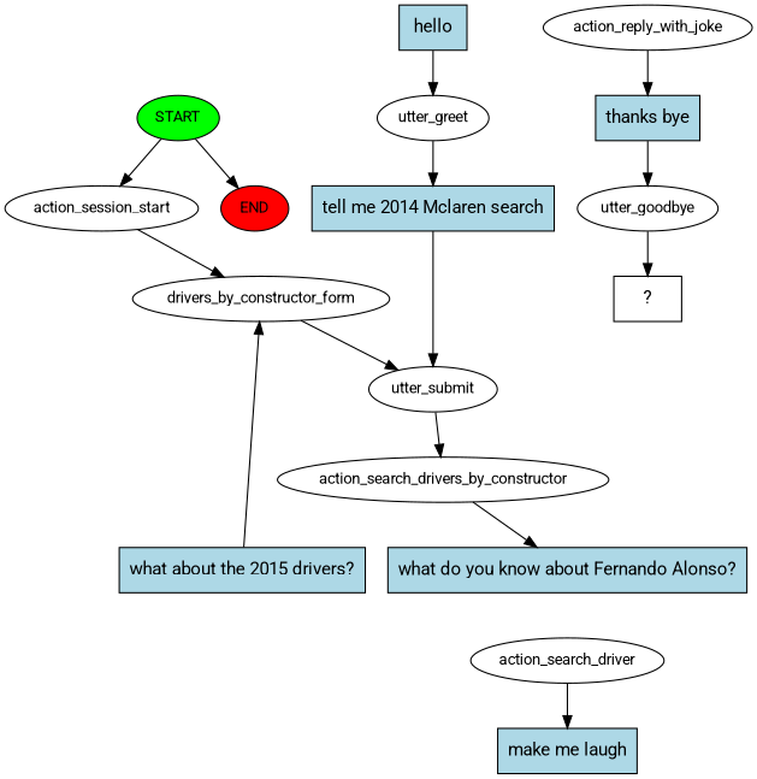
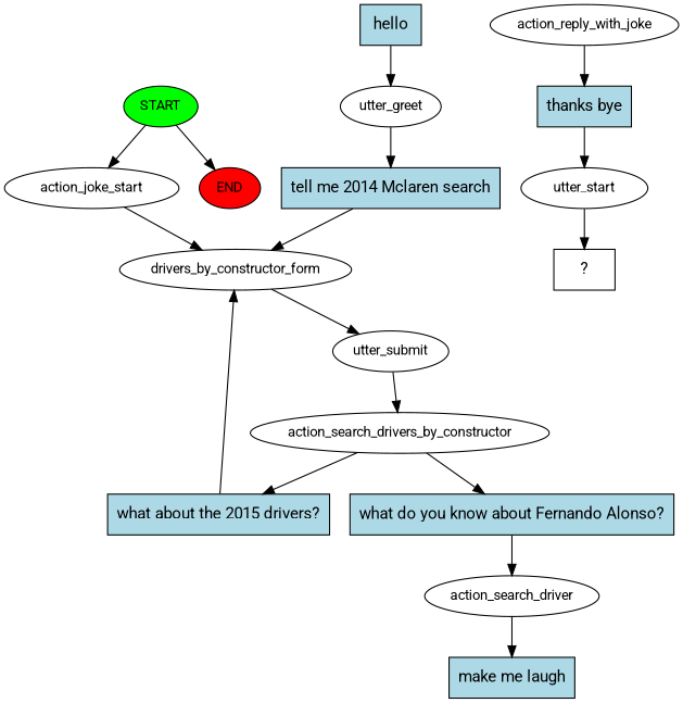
  digraph {
    fontname=Roboto
    node [fontname=Roboto fontsize=12]
    edge [fontname=Roboto]
    n1 [fillcolor=green label=START style=filled]
    n2 [fillcolor=red label=END style=filled]
-   n3 [label=action_session_start]
+   n3 [label=action_joke_start]
    n4 [label=drivers_by_constructor_form]
    n5 [fillcolor=lightblue label=hello shape=rect style=filled fontsize=""]
    n6 [label=utter_greet]
    n7 [fillcolor=lightblue label="tell me 2014 Mclaren search" shape=rect style=filled fontsize=""]
    n8 [label=utter_submit]
    n9 [label=action_search_drivers_by_constructor]
    n10 [fillcolor=lightblue label="what about the 2015 drivers?" shape=rect style=filled fontsize=""]
    n11 [fillcolor=lightblue label="what do you know about Fernando Alonso?" shape=rect style=filled fontsize=""]
    n12 [label=action_search_driver]
    n13 [fillcolor=lightblue label="make me laugh" shape=rect style=filled fontsize=""]
    n14 [label=action_reply_with_joke]
    n15 [fillcolor=lightblue label="thanks bye" shape=rect style=filled fontsize=""]
-   n16 [label=utter_goodbye]
+   n16 [label=utter_start]
    n17 [label="  ?  " shape=rect fontsize=""]
    n1 -> n2
    n1 -> n3
    n3 -> n4
    n4 -> n8
    n5 -> n6
    n6 -> n7
-   n7 -> n8
+   n7 -> n4
    n8 -> n9
+   n9 -> n10
    n9 -> n11
    n10 -> n4
+   n11 -> n12
    n12 -> n13
    n14 -> n15
    n15 -> n16
    n16 -> n17
  }
